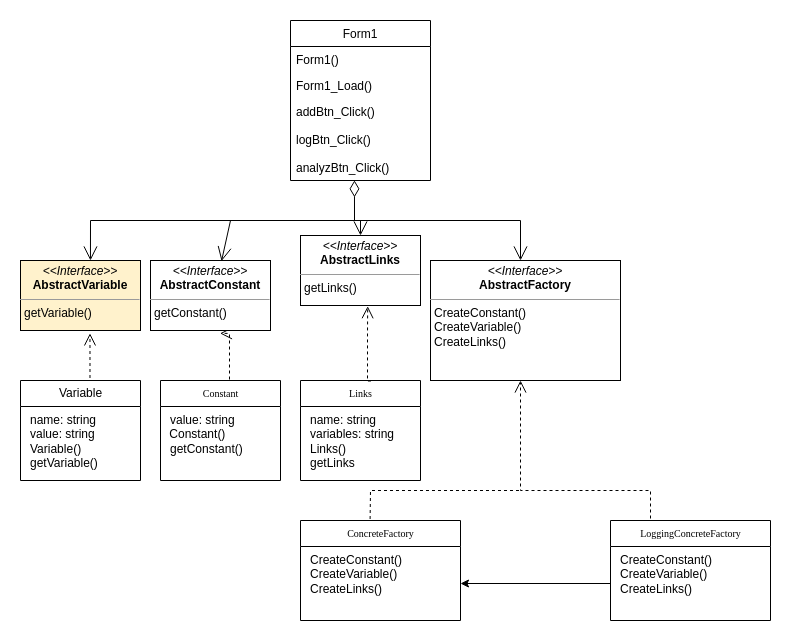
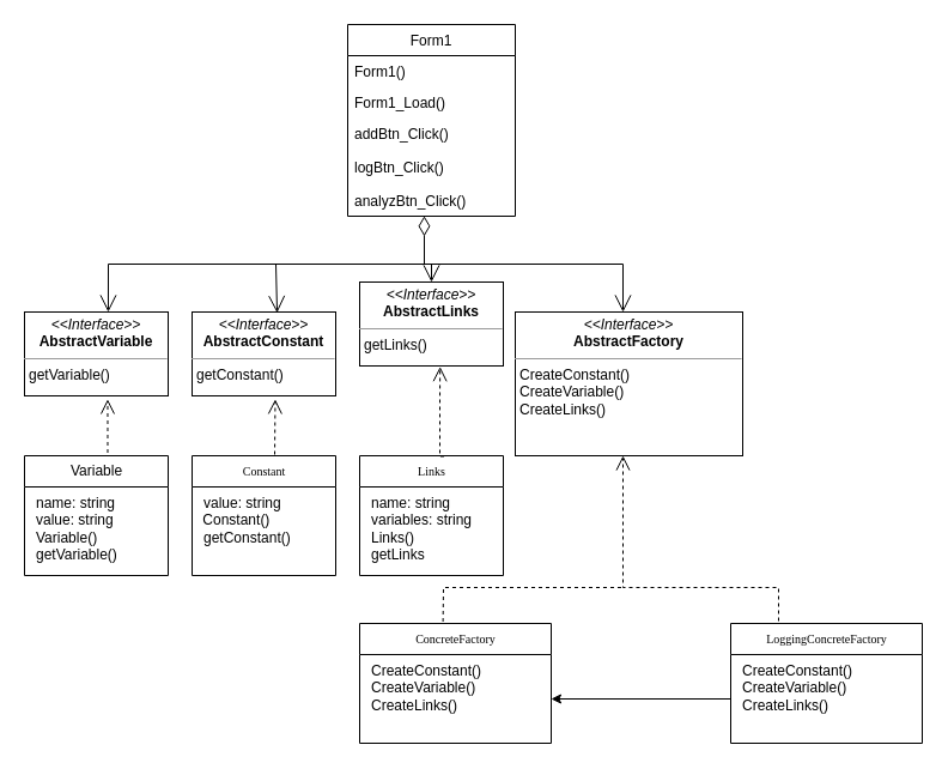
  <mxCell id="0" />
  <mxCell id="1" parent="0" />
  <mxCell id="2" value="LoggingConcreteFactory" style="swimlane;html=1;fontStyle=0;childLayout=stackLayout;horizontal=1;startSize=26;fillColor=none;horizontalStack=0;resizeParent=1;resizeLast=0;collapsible=1;marginBottom=0;swimlaneFillColor=#ffffff;rounded=0;shadow=0;comic=0;labelBackgroundColor=none;strokeWidth=1;fontFamily=Verdana;fontSize=10;align=center;" parent="1" vertex="1"><mxGeometry x="610" y="520" width="160" height="100" as="geometry" /></mxCell>
  <mxCell id="3" value="&lt;p style=&quot;margin: 0px 0px 0px 4px;&quot;&gt;CreateConstant()&lt;/p&gt;&lt;p style=&quot;margin: 0px 0px 0px 4px;&quot;&gt;CreateVariable()&lt;/p&gt;&lt;p style=&quot;margin: 0px 0px 0px 4px;&quot;&gt;CreateLinks()&lt;/p&gt;" style="text;html=1;strokeColor=none;fillColor=none;align=left;verticalAlign=top;spacingLeft=4;spacingRight=4;whiteSpace=wrap;overflow=hidden;rotatable=0;points=[[0,0.5],[1,0.5]];portConstraint=eastwest;" parent="2" vertex="1"><mxGeometry y="26" width="160" height="74" as="geometry" /></mxCell>
  <mxCell id="4" value="&lt;p style=&quot;margin:0px;margin-top:4px;text-align:center;&quot;&gt;&lt;i&gt;&amp;lt;&amp;lt;Interface&amp;gt;&amp;gt;&lt;/i&gt;&lt;br&gt;&lt;b&gt;AbstractFactory&lt;/b&gt;&lt;/p&gt;&lt;hr size=&quot;1&quot;&gt;&lt;p style=&quot;margin:0px;margin-left:4px;&quot;&gt;CreateConstant()&lt;/p&gt;&lt;p style=&quot;margin:0px;margin-left:4px;&quot;&gt;CreateVariable()&lt;/p&gt;&lt;p style=&quot;margin:0px;margin-left:4px;&quot;&gt;CreateLinks()&lt;/p&gt;" style="verticalAlign=top;align=left;overflow=fill;fontSize=12;fontFamily=Helvetica;html=1;rounded=0;shadow=0;comic=0;labelBackgroundColor=none;strokeWidth=1" parent="1" vertex="1"><mxGeometry x="430" y="260" width="190" height="120" as="geometry" /></mxCell>
  <mxCell id="5" style="edgeStyle=orthogonalEdgeStyle;rounded=0;html=1;dashed=1;labelBackgroundColor=none;startFill=0;endArrow=open;endFill=0;endSize=10;fontFamily=Verdana;fontSize=10;exitX=0.5;exitY=0;exitDx=0;exitDy=0;" parent="1" source="2" target="4" edge="1"><mxGeometry relative="1" as="geometry"><Array as="points"><mxPoint x="650" y="520" /><mxPoint x="650" y="490" /><mxPoint x="520" y="490" /></Array></mxGeometry></mxCell>
  <mxCell id="6" style="edgeStyle=orthogonalEdgeStyle;rounded=0;html=1;dashed=1;labelBackgroundColor=none;startFill=0;endArrow=open;endFill=0;endSize=10;fontFamily=Verdana;fontSize=10;exitX=0.5;exitY=0;exitDx=0;exitDy=0;entryX=0.579;entryY=1.041;entryDx=0;entryDy=0;entryPerimeter=0;" parent="1" source="17" target="7" edge="1"><mxGeometry relative="1" as="geometry"><Array as="points"><mxPoint x="229" y="380" /><mxPoint x="229" y="381" /><mxPoint x="229" y="381" /></Array><mxPoint x="170" y="340" as="targetPoint" /></mxGeometry></mxCell>
- <mxCell id="7" value="&lt;p style=&quot;margin:0px;margin-top:4px;text-align:center;&quot;&gt;&lt;i&gt;&amp;lt;&amp;lt;Interface&amp;gt;&amp;gt;&lt;/i&gt;&lt;br&gt;&lt;b&gt;AbstractConstant&lt;/b&gt;&lt;/p&gt;&lt;hr size=&quot;1&quot;&gt;&lt;p style=&quot;margin:0px;margin-left:4px;&quot;&gt;&lt;span style=&quot;&quot;&gt;getConstant()&lt;/span&gt;&lt;br&gt;&lt;/p&gt;" style="verticalAlign=top;align=left;overflow=fill;fontSize=12;fontFamily=Helvetica;html=1;rounded=0;shadow=0;comic=0;labelBackgroundColor=none;strokeWidth=1" parent="1" vertex="1"><mxGeometry x="150" y="260" width="120" height="70" as="geometry" /></mxCell>
+ <mxCell id="7" value="&lt;p style=&quot;margin:0px;margin-top:4px;text-align:center;&quot;&gt;&lt;i&gt;&amp;lt;&amp;lt;Interface&amp;gt;&amp;gt;&lt;/i&gt;&lt;br&gt;&lt;b&gt;AbstractConstant&lt;/b&gt;&lt;/p&gt;&lt;hr size=&quot;1&quot;&gt;&lt;p style=&quot;margin:0px;margin-left:4px;&quot;&gt;&lt;span style=&quot;&quot;&gt;getConstant()&lt;/span&gt;&lt;br&gt;&lt;/p&gt;" style="verticalAlign=top;align=left;overflow=fill;fontSize=12;fontFamily=Helvetica;html=1;rounded=0;shadow=0;comic=0;labelBackgroundColor=none;strokeWidth=1" parent="1" vertex="1"><mxGeometry x="160" y="260" width="120" height="70" as="geometry" /></mxCell>
  <mxCell id="8" value="Form1" style="swimlane;fontStyle=0;childLayout=stackLayout;horizontal=1;startSize=26;fillColor=none;horizontalStack=0;resizeParent=1;resizeParentMax=0;resizeLast=0;collapsible=1;marginBottom=0;" vertex="1" parent="1"><mxGeometry x="290" y="20" width="140" height="160" as="geometry" /></mxCell>
  <mxCell id="9" value="Form1()" style="text;strokeColor=none;fillColor=none;align=left;verticalAlign=top;spacingLeft=4;spacingRight=4;overflow=hidden;rotatable=0;points=[[0,0.5],[1,0.5]];portConstraint=eastwest;" vertex="1" parent="8"><mxGeometry y="26" width="140" height="26" as="geometry" /></mxCell>
  <mxCell id="10" value="Form1_Load()" style="text;strokeColor=none;fillColor=none;align=left;verticalAlign=top;spacingLeft=4;spacingRight=4;overflow=hidden;rotatable=0;points=[[0,0.5],[1,0.5]];portConstraint=eastwest;" vertex="1" parent="8"><mxGeometry y="52" width="140" height="26" as="geometry" /></mxCell>
  <mxCell id="11" value="addBtn_Click()&#10;&#10;logBtn_Click()&#10;&#10;analyzBtn_Click()" style="text;strokeColor=none;fillColor=none;align=left;verticalAlign=top;spacingLeft=4;spacingRight=4;overflow=hidden;rotatable=0;points=[[0,0.5],[1,0.5]];portConstraint=eastwest;" vertex="1" parent="8"><mxGeometry y="78" width="140" height="82" as="geometry" /></mxCell>
  <mxCell id="12" value="" style="endArrow=open;html=1;endSize=12;startArrow=diamondThin;startSize=14;startFill=0;edgeStyle=orthogonalEdgeStyle;rounded=0;exitX=0.457;exitY=0.998;exitDx=0;exitDy=0;exitPerimeter=0;" edge="1" parent="1" source="11"><mxGeometry x="0.097" y="30" relative="1" as="geometry"><mxPoint x="435" y="260" as="sourcePoint" /><mxPoint x="520" y="260" as="targetPoint" /><Array as="points"><mxPoint x="354" y="220" /><mxPoint x="520" y="220" /><mxPoint x="520" y="260" /></Array><mxPoint as="offset" /></mxGeometry></mxCell>
  <mxCell id="13" value="ConcreteFactory" style="swimlane;html=1;fontStyle=0;childLayout=stackLayout;horizontal=1;startSize=26;fillColor=none;horizontalStack=0;resizeParent=1;resizeLast=0;collapsible=1;marginBottom=0;swimlaneFillColor=#ffffff;rounded=0;shadow=0;comic=0;labelBackgroundColor=none;strokeWidth=1;fontFamily=Verdana;fontSize=10;align=center;" vertex="1" parent="1"><mxGeometry x="300" y="520" width="160" height="100" as="geometry" /></mxCell>
  <mxCell id="14" value="&lt;p style=&quot;margin: 0px 0px 0px 4px;&quot;&gt;CreateConstant()&lt;/p&gt;&lt;p style=&quot;margin: 0px 0px 0px 4px;&quot;&gt;CreateVariable()&lt;/p&gt;&lt;p style=&quot;margin: 0px 0px 0px 4px;&quot;&gt;CreateLinks()&lt;/p&gt;" style="text;html=1;strokeColor=none;fillColor=none;align=left;verticalAlign=top;spacingLeft=4;spacingRight=4;whiteSpace=wrap;overflow=hidden;rotatable=0;points=[[0,0.5],[1,0.5]];portConstraint=eastwest;" vertex="1" parent="13"><mxGeometry y="26" width="160" height="74" as="geometry" /></mxCell>
  <mxCell id="15" value="" style="endArrow=none;dashed=1;html=1;rounded=0;exitX=0.435;exitY=-0.015;exitDx=0;exitDy=0;exitPerimeter=0;" edge="1" parent="1" source="13"><mxGeometry width="50" height="50" relative="1" as="geometry"><mxPoint x="500" y="520" as="sourcePoint" /><mxPoint x="520" y="490" as="targetPoint" /><Array as="points"><mxPoint x="370" y="490" /><mxPoint x="430" y="490" /></Array></mxGeometry></mxCell>
  <mxCell id="16" style="edgeStyle=orthogonalEdgeStyle;rounded=0;orthogonalLoop=1;jettySize=auto;html=1;entryX=1;entryY=0.5;entryDx=0;entryDy=0;" edge="1" parent="1" source="3" target="14"><mxGeometry relative="1" as="geometry" /></mxCell>
  <mxCell id="17" value="Constant" style="swimlane;html=1;fontStyle=0;childLayout=stackLayout;horizontal=1;startSize=26;fillColor=none;horizontalStack=0;resizeParent=1;resizeLast=0;collapsible=1;marginBottom=0;swimlaneFillColor=#ffffff;rounded=0;shadow=0;comic=0;labelBackgroundColor=none;strokeWidth=1;fontFamily=Verdana;fontSize=10;align=center;" vertex="1" parent="1"><mxGeometry x="160" y="380" width="120" height="100" as="geometry" /></mxCell>
  <mxCell id="18" value="&lt;p style=&quot;margin: 0px 0px 0px 4px;&quot;&gt;value: string&lt;/p&gt;&amp;nbsp;Constant&lt;span style=&quot;background-color: initial;&quot;&gt;()&lt;/span&gt;&lt;br&gt;&lt;p style=&quot;margin: 0px 0px 0px 4px;&quot;&gt;getConstant()&lt;/p&gt;" style="text;html=1;strokeColor=none;fillColor=none;align=left;verticalAlign=top;spacingLeft=4;spacingRight=4;whiteSpace=wrap;overflow=hidden;rotatable=0;points=[[0,0.5],[1,0.5]];portConstraint=eastwest;" vertex="1" parent="17"><mxGeometry y="26" width="120" height="74" as="geometry" /></mxCell>
  <mxCell id="19" style="edgeStyle=orthogonalEdgeStyle;rounded=0;html=1;dashed=1;labelBackgroundColor=none;startFill=0;endArrow=open;endFill=0;endSize=10;fontFamily=Verdana;fontSize=10;exitX=0.5;exitY=0;exitDx=0;exitDy=0;entryX=0.579;entryY=1.041;entryDx=0;entryDy=0;entryPerimeter=0;" edge="1" parent="1" source="21" target="20"><mxGeometry relative="1" as="geometry"><Array as="points"><mxPoint x="89" y="380" /></Array><mxPoint x="30" y="340" as="targetPoint" /></mxGeometry></mxCell>
- <mxCell id="20" value="&lt;p style=&quot;margin:0px;margin-top:4px;text-align:center;&quot;&gt;&lt;i&gt;&amp;lt;&amp;lt;Interface&amp;gt;&amp;gt;&lt;/i&gt;&lt;br&gt;&lt;b&gt;AbstractVariable&lt;/b&gt;&lt;/p&gt;&lt;hr size=&quot;1&quot;&gt;&lt;p style=&quot;margin:0px;margin-left:4px;&quot;&gt;&lt;span style=&quot;&quot;&gt;getVariable()&lt;/span&gt;&lt;br&gt;&lt;/p&gt;" style="verticalAlign=top;align=left;overflow=fill;fontSize=12;fontFamily=Helvetica;html=1;rounded=0;shadow=0;comic=0;labelBackgroundColor=none;strokeWidth=1;fillColor=#fff2cc;" vertex="1" parent="1"><mxGeometry x="20" y="260" width="120" height="70" as="geometry" /></mxCell>
+ <mxCell id="20" value="&lt;p style=&quot;margin:0px;margin-top:4px;text-align:center;&quot;&gt;&lt;i&gt;&amp;lt;&amp;lt;Interface&amp;gt;&amp;gt;&lt;/i&gt;&lt;br&gt;&lt;b&gt;AbstractVariable&lt;/b&gt;&lt;/p&gt;&lt;hr size=&quot;1&quot;&gt;&lt;p style=&quot;margin:0px;margin-left:4px;&quot;&gt;&lt;span style=&quot;&quot;&gt;getVariable()&lt;/span&gt;&lt;br&gt;&lt;/p&gt;" style="verticalAlign=top;align=left;overflow=fill;fontSize=12;fontFamily=Helvetica;html=1;rounded=0;shadow=0;comic=0;labelBackgroundColor=none;strokeWidth=1" vertex="1" parent="1"><mxGeometry x="20" y="260" width="120" height="70" as="geometry" /></mxCell>
  <mxCell id="21" value="&lt;span style=&quot;font-family: Helvetica; font-size: 12px; text-align: left;&quot;&gt;Variable&lt;/span&gt;" style="swimlane;html=1;fontStyle=0;childLayout=stackLayout;horizontal=1;startSize=26;fillColor=none;horizontalStack=0;resizeParent=1;resizeLast=0;collapsible=1;marginBottom=0;swimlaneFillColor=#ffffff;rounded=0;shadow=0;comic=0;labelBackgroundColor=none;strokeWidth=1;fontFamily=Verdana;fontSize=10;align=center;" vertex="1" parent="1"><mxGeometry x="20" y="380" width="120" height="100" as="geometry" /></mxCell>
  <mxCell id="22" value="&lt;p style=&quot;margin: 0px 0px 0px 4px;&quot;&gt;name: string&lt;/p&gt;&lt;p style=&quot;margin: 0px 0px 0px 4px;&quot;&gt;value: string&lt;/p&gt;&lt;p style=&quot;margin: 0px 0px 0px 4px;&quot;&gt;&lt;span style=&quot;background-color: initial;&quot;&gt;Variable()&lt;/span&gt;&lt;br&gt;&lt;/p&gt;&lt;p style=&quot;margin: 0px 0px 0px 4px;&quot;&gt;getVariable()&lt;/p&gt;" style="text;html=1;strokeColor=none;fillColor=none;align=left;verticalAlign=top;spacingLeft=4;spacingRight=4;whiteSpace=wrap;overflow=hidden;rotatable=0;points=[[0,0.5],[1,0.5]];portConstraint=eastwest;" vertex="1" parent="21"><mxGeometry y="26" width="120" height="74" as="geometry" /></mxCell>
  <mxCell id="23" style="edgeStyle=orthogonalEdgeStyle;rounded=0;html=1;dashed=1;labelBackgroundColor=none;startFill=0;endArrow=open;endFill=0;endSize=10;fontFamily=Verdana;fontSize=10;exitX=0.587;exitY=0.005;exitDx=0;exitDy=0;entryX=0.56;entryY=1.01;entryDx=0;entryDy=0;entryPerimeter=0;exitPerimeter=0;" edge="1" parent="1" source="25" target="24"><mxGeometry relative="1" as="geometry"><Array as="points"><mxPoint x="367" y="380" /><mxPoint x="367" y="333" /></Array><mxPoint x="310" y="340" as="targetPoint" /></mxGeometry></mxCell>
  <mxCell id="24" value="&lt;p style=&quot;margin:0px;margin-top:4px;text-align:center;&quot;&gt;&lt;i&gt;&amp;lt;&amp;lt;Interface&amp;gt;&amp;gt;&lt;/i&gt;&lt;br&gt;&lt;b&gt;AbstractLinks&lt;/b&gt;&lt;/p&gt;&lt;hr size=&quot;1&quot;&gt;&lt;p style=&quot;margin:0px;margin-left:4px;&quot;&gt;&lt;span style=&quot;background-color: initial;&quot;&gt;getLinks()&lt;/span&gt;&lt;br&gt;&lt;/p&gt;" style="verticalAlign=top;align=left;overflow=fill;fontSize=12;fontFamily=Helvetica;html=1;rounded=0;shadow=0;comic=0;labelBackgroundColor=none;strokeWidth=1" vertex="1" parent="1"><mxGeometry x="300" y="235" width="120" height="70" as="geometry" /></mxCell>
  <mxCell id="25" value="Links" style="swimlane;html=1;fontStyle=0;childLayout=stackLayout;horizontal=1;startSize=26;fillColor=none;horizontalStack=0;resizeParent=1;resizeLast=0;collapsible=1;marginBottom=0;swimlaneFillColor=#ffffff;rounded=0;shadow=0;comic=0;labelBackgroundColor=none;strokeWidth=1;fontFamily=Verdana;fontSize=10;align=center;" vertex="1" parent="1"><mxGeometry x="300" y="380" width="120" height="100" as="geometry" /></mxCell>
  <mxCell id="26" value="&lt;p style=&quot;margin: 0px 0px 0px 4px;&quot;&gt;name: string&lt;/p&gt;&lt;p style=&quot;margin: 0px 0px 0px 4px;&quot;&gt;variables: string&lt;/p&gt;&lt;p style=&quot;margin: 0px 0px 0px 4px;&quot;&gt;Links()&lt;/p&gt;&lt;p style=&quot;margin: 0px 0px 0px 4px;&quot;&gt;getLinks&lt;/p&gt;" style="text;html=1;strokeColor=none;fillColor=none;align=left;verticalAlign=top;spacingLeft=4;spacingRight=4;whiteSpace=wrap;overflow=hidden;rotatable=0;points=[[0,0.5],[1,0.5]];portConstraint=eastwest;" vertex="1" parent="25"><mxGeometry y="26" width="120" height="74" as="geometry" /></mxCell>
  <mxCell id="27" value="" style="endArrow=open;endFill=1;endSize=12;html=1;rounded=0;" edge="1" parent="1" target="24"><mxGeometry width="160" relative="1" as="geometry"><mxPoint x="360" y="220" as="sourcePoint" /><mxPoint x="680" y="290" as="targetPoint" /></mxGeometry></mxCell>
  <mxCell id="28" value="" style="endArrow=open;endFill=1;endSize=12;html=1;rounded=0;entryX=0.592;entryY=0.009;entryDx=0;entryDy=0;entryPerimeter=0;" edge="1" parent="1" target="7"><mxGeometry width="160" relative="1" as="geometry"><mxPoint x="360" y="220" as="sourcePoint" /><mxPoint x="370" y="270" as="targetPoint" /><Array as="points"><mxPoint x="230" y="220" /></Array></mxGeometry></mxCell>
  <mxCell id="29" value="" style="endArrow=open;endFill=1;endSize=12;html=1;rounded=0;entryX=0.583;entryY=0;entryDx=0;entryDy=0;entryPerimeter=0;" edge="1" parent="1" target="20"><mxGeometry width="160" relative="1" as="geometry"><mxPoint x="300" y="220" as="sourcePoint" /><mxPoint x="380" y="280" as="targetPoint" /><Array as="points"><mxPoint x="90" y="220" /></Array></mxGeometry></mxCell>
